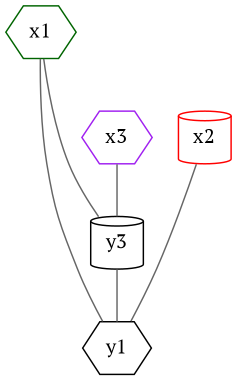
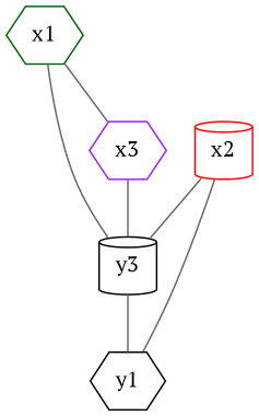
  graph {
    fontname="PT Serif"
    node [color=black fontname="PT Serif" shape=hexagon]
    edge [color=gray40 fontname="PT Serif"]
    x1 [color=darkgreen width=0.5]
    y1 [width=0.5]
    y3 [shape=cylinder width=0.5]
    x2 [color=red shape=cylinder width=0.5]
    x3 [color=purple width=0.5]
-   x1 -- y1
+   x1 -- x3
    x1 -- y3
    y3 -- y1
    x2 -- y1
+   x2 -- y3
    x3 -- y3
  }
